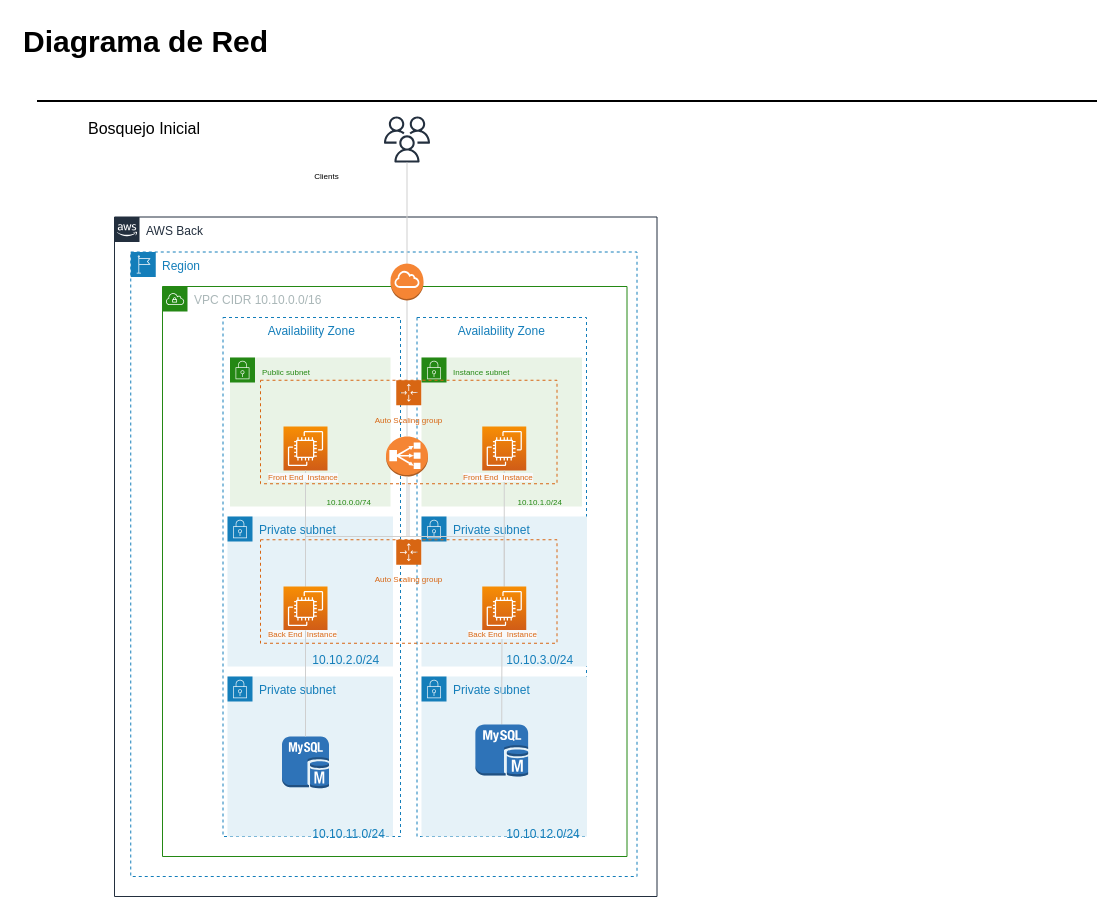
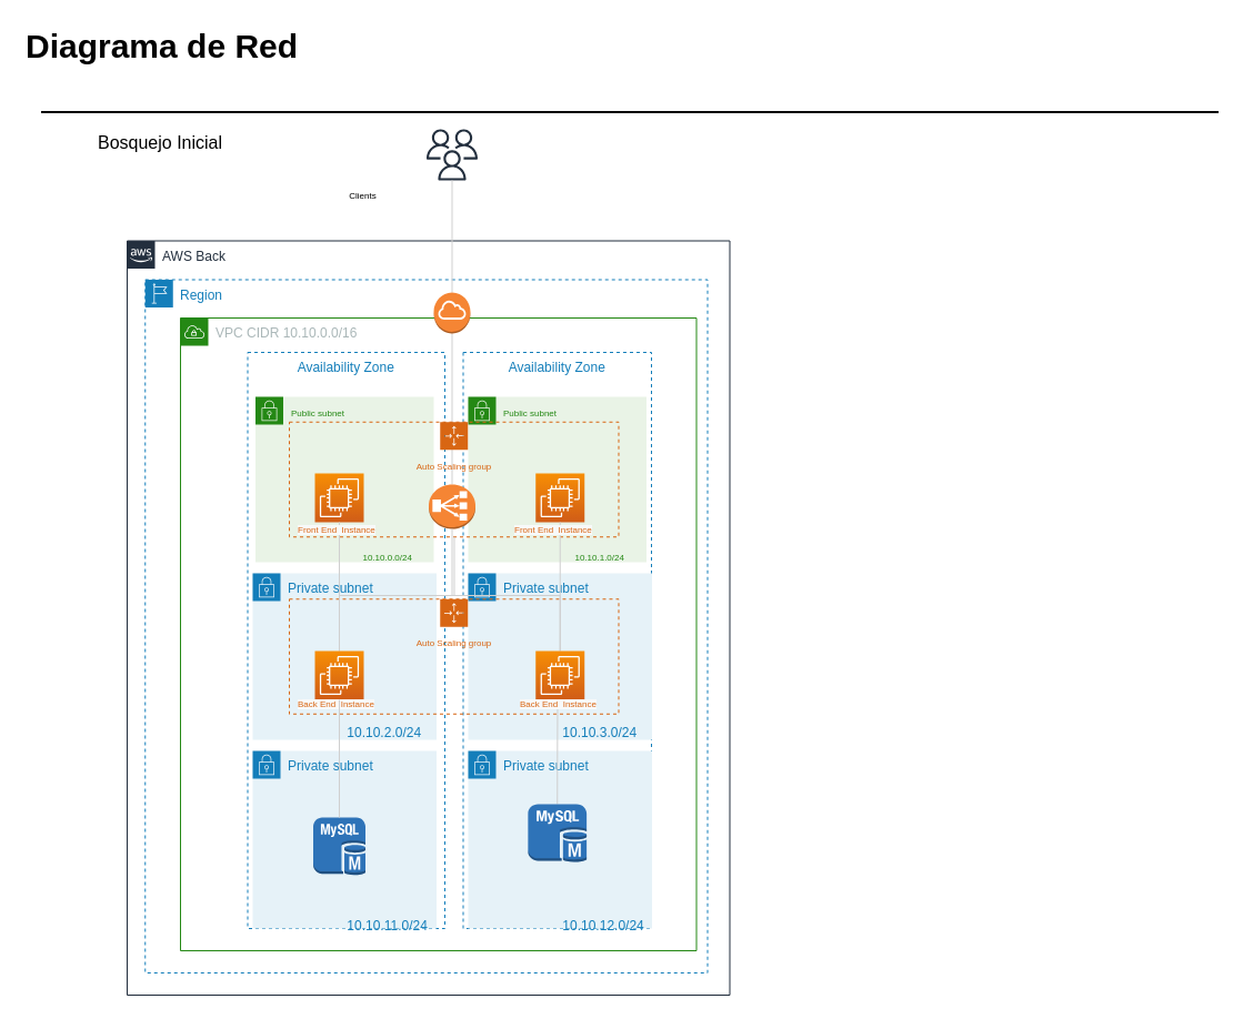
  <mxCell id="0" />
  <mxCell id="1" parent="0" />
  <mxCell id="2" value="Diagrama de Red" style="text;html=1;resizable=0;points=[];autosize=1;align=left;verticalAlign=top;spacingTop=-4;fontSize=30;fontStyle=1" parent="1" vertex="1"><mxGeometry x="20.5" y="20.5" width="260" height="40" as="geometry" /></mxCell>
  <mxCell id="3" value="Bosquejo Inicial" style="text;html=1;resizable=0;points=[];autosize=1;align=left;verticalAlign=top;spacingTop=-4;fontSize=16;" parent="1" vertex="1"><mxGeometry x="85.5" y="115.5" width="130" height="20" as="geometry" /></mxCell>
  <mxCell id="4" value="" style="line;strokeWidth=2;html=1;fontSize=14;" parent="1" vertex="1"><mxGeometry x="36.5" y="95.5" width="1060" height="10" as="geometry" /></mxCell>
  <mxCell id="5" value="AWS Back" style="points=[[0,0],[0.25,0],[0.5,0],[0.75,0],[1,0],[1,0.25],[1,0.5],[1,0.75],[1,1],[0.75,1],[0.5,1],[0.25,1],[0,1],[0,0.75],[0,0.5],[0,0.25]];outlineConnect=0;gradientColor=none;html=1;whiteSpace=wrap;fontSize=12;fontStyle=0;shape=mxgraph.aws4.group;grIcon=mxgraph.aws4.group_aws_cloud_alt;strokeColor=#232F3E;fillColor=none;verticalAlign=top;align=left;spacingLeft=30;fontColor=#232F3E;dashed=0;" vertex="1" parent="1"><mxGeometry x="114" y="216.5" width="542.5" height="679.5" as="geometry" /></mxCell>
  <mxCell id="6" value="" style="sketch=0;outlineConnect=0;fontColor=#232F3E;gradientColor=none;fillColor=#232F3E;strokeColor=none;dashed=0;verticalLabelPosition=bottom;verticalAlign=top;align=center;html=1;fontSize=12;fontStyle=0;aspect=fixed;pointerEvents=1;shape=mxgraph.aws4.users;" vertex="1" parent="1"><mxGeometry x="383.5" y="116" width="46" height="46" as="geometry" /></mxCell>
  <mxCell id="7" value="Region" style="points=[[0,0],[0.25,0],[0.5,0],[0.75,0],[1,0],[1,0.25],[1,0.5],[1,0.75],[1,1],[0.75,1],[0.5,1],[0.25,1],[0,1],[0,0.75],[0,0.5],[0,0.25]];outlineConnect=0;gradientColor=none;html=1;whiteSpace=wrap;fontSize=12;fontStyle=0;shape=mxgraph.aws4.group;grIcon=mxgraph.aws4.group_region;strokeColor=#147EBA;fillColor=none;verticalAlign=top;align=left;spacingLeft=30;fontColor=#147EBA;dashed=1;" vertex="1" parent="1"><mxGeometry x="130.25" y="251.5" width="506.25" height="624.5" as="geometry" /></mxCell>
  <mxCell id="8" value="VPC CIDR 10.10.0.0/16" style="points=[[0,0],[0.25,0],[0.5,0],[0.75,0],[1,0],[1,0.25],[1,0.5],[1,0.75],[1,1],[0.75,1],[0.5,1],[0.25,1],[0,1],[0,0.75],[0,0.5],[0,0.25]];outlineConnect=0;gradientColor=none;html=1;whiteSpace=wrap;fontSize=12;fontStyle=0;shape=mxgraph.aws4.group;grIcon=mxgraph.aws4.group_vpc;strokeColor=#248814;fillColor=none;verticalAlign=top;align=left;spacingLeft=30;fontColor=#AAB7B8;dashed=0;" vertex="1" parent="1"><mxGeometry x="162" y="286" width="464.5" height="570" as="geometry" /></mxCell>
  <mxCell id="9" value="Availability Zone" style="fillColor=none;strokeColor=#147EBA;dashed=1;verticalAlign=top;fontStyle=0;fontColor=#147EBA;" vertex="1" parent="1"><mxGeometry x="222.5" y="317" width="177.5" height="519" as="geometry" /></mxCell>
  <mxCell id="10" value="Availability Zone" style="fillColor=none;strokeColor=#147EBA;dashed=1;verticalAlign=top;fontStyle=0;fontColor=#147EBA;" vertex="1" parent="1"><mxGeometry x="416.5" y="317" width="169.5" height="519" as="geometry" /></mxCell>
- <mxCell id="11" value="&lt;font style=&quot;font-size: 8px&quot;&gt;Public subnet&lt;br&gt;&lt;br&gt;&lt;br&gt;&lt;br&gt;&lt;br&gt;&lt;br&gt;&lt;br&gt;&lt;br&gt;&lt;br&gt;&lt;span style=&quot;white-space: pre&quot;&gt;&#09;&lt;/span&gt;&lt;span style=&quot;white-space: pre&quot;&gt;&#09;&lt;/span&gt;&lt;span style=&quot;white-space: pre&quot;&gt;&#09;&lt;/span&gt;&amp;nbsp; &amp;nbsp; &amp;nbsp;10.10.0.0/74&lt;br&gt;&lt;/font&gt;" style="points=[[0,0],[0.25,0],[0.5,0],[0.75,0],[1,0],[1,0.25],[1,0.5],[1,0.75],[1,1],[0.75,1],[0.5,1],[0.25,1],[0,1],[0,0.75],[0,0.5],[0,0.25]];outlineConnect=0;gradientColor=none;html=1;whiteSpace=wrap;fontSize=12;fontStyle=0;shape=mxgraph.aws4.group;grIcon=mxgraph.aws4.group_security_group;grStroke=0;strokeColor=#248814;fillColor=#E9F3E6;verticalAlign=top;align=left;spacingLeft=30;fontColor=#248814;dashed=0;" vertex="1" parent="1"><mxGeometry x="229.5" y="357" width="160.5" height="149" as="geometry" /></mxCell>
+ <mxCell id="11" value="&lt;font style=&quot;font-size: 8px&quot;&gt;Public subnet&lt;br&gt;&lt;br&gt;&lt;br&gt;&lt;br&gt;&lt;br&gt;&lt;br&gt;&lt;br&gt;&lt;br&gt;&lt;br&gt;&lt;span style=&quot;white-space: pre&quot;&gt;&#09;&lt;/span&gt;&lt;span style=&quot;white-space: pre&quot;&gt;&#09;&lt;/span&gt;&lt;span style=&quot;white-space: pre&quot;&gt;&#09;&lt;/span&gt;&amp;nbsp; &amp;nbsp; &amp;nbsp;10.10.0.0/24&lt;br&gt;&lt;/font&gt;" style="points=[[0,0],[0.25,0],[0.5,0],[0.75,0],[1,0],[1,0.25],[1,0.5],[1,0.75],[1,1],[0.75,1],[0.5,1],[0.25,1],[0,1],[0,0.75],[0,0.5],[0,0.25]];outlineConnect=0;gradientColor=none;html=1;whiteSpace=wrap;fontSize=12;fontStyle=0;shape=mxgraph.aws4.group;grIcon=mxgraph.aws4.group_security_group;grStroke=0;strokeColor=#248814;fillColor=#E9F3E6;verticalAlign=top;align=left;spacingLeft=30;fontColor=#248814;dashed=0;" vertex="1" parent="1"><mxGeometry x="229.5" y="357" width="160.5" height="149" as="geometry" /></mxCell>
  <mxCell id="12" style="edgeStyle=orthogonalEdgeStyle;rounded=0;orthogonalLoop=1;jettySize=auto;html=1;exitX=0.5;exitY=0;exitDx=0;exitDy=0;exitPerimeter=0;fontSize=8;endArrow=none;endFill=0;strokeColor=#CFCFCF;" edge="1" parent="1" source="14" target="6"><mxGeometry relative="1" as="geometry" /></mxCell>
  <mxCell id="13" style="edgeStyle=orthogonalEdgeStyle;rounded=0;orthogonalLoop=1;jettySize=auto;html=1;exitX=0.5;exitY=1;exitDx=0;exitDy=0;exitPerimeter=0;entryX=0.5;entryY=0;entryDx=0;entryDy=0;entryPerimeter=0;fontSize=8;endArrow=none;endFill=0;strokeColor=#CFCFCF;" edge="1" parent="1" source="14" target="25"><mxGeometry relative="1" as="geometry" /></mxCell>
  <mxCell id="14" value="" style="outlineConnect=0;dashed=0;verticalLabelPosition=bottom;verticalAlign=top;align=center;html=1;shape=mxgraph.aws3.internet_gateway;fillColor=#F58534;gradientColor=none;fontSize=8;" vertex="1" parent="1"><mxGeometry x="390" y="263" width="33" height="37" as="geometry" /></mxCell>
- <mxCell id="15" value="&lt;font style=&quot;font-size: 8px&quot;&gt;Instance subnet&lt;br&gt;&lt;br&gt;&lt;br&gt;&lt;br&gt;&lt;br&gt;&lt;br&gt;&lt;br&gt;&lt;br&gt;&lt;br&gt;&lt;span style=&quot;white-space: pre&quot;&gt;&#09;&lt;/span&gt;&lt;span style=&quot;white-space: pre&quot;&gt;&#09;&lt;/span&gt;&lt;span style=&quot;white-space: pre&quot;&gt;&#09;&lt;/span&gt;&amp;nbsp; &amp;nbsp; &amp;nbsp;10.10.1.0/24&lt;br&gt;&lt;/font&gt;" style="points=[[0,0],[0.25,0],[0.5,0],[0.75,0],[1,0],[1,0.25],[1,0.5],[1,0.75],[1,1],[0.75,1],[0.5,1],[0.25,1],[0,1],[0,0.75],[0,0.5],[0,0.25]];outlineConnect=0;gradientColor=none;html=1;whiteSpace=wrap;fontSize=12;fontStyle=0;shape=mxgraph.aws4.group;grIcon=mxgraph.aws4.group_security_group;grStroke=0;strokeColor=#248814;fillColor=#E9F3E6;verticalAlign=top;align=left;spacingLeft=30;fontColor=#248814;dashed=0;" vertex="1" parent="1"><mxGeometry x="421" y="357" width="160.5" height="149" as="geometry" /></mxCell>
+ <mxCell id="15" value="&lt;font style=&quot;font-size: 8px&quot;&gt;Public subnet&lt;br&gt;&lt;br&gt;&lt;br&gt;&lt;br&gt;&lt;br&gt;&lt;br&gt;&lt;br&gt;&lt;br&gt;&lt;br&gt;&lt;span style=&quot;white-space: pre&quot;&gt;&#09;&lt;/span&gt;&lt;span style=&quot;white-space: pre&quot;&gt;&#09;&lt;/span&gt;&lt;span style=&quot;white-space: pre&quot;&gt;&#09;&lt;/span&gt;&amp;nbsp; &amp;nbsp; &amp;nbsp;10.10.1.0/24&lt;br&gt;&lt;/font&gt;" style="points=[[0,0],[0.25,0],[0.5,0],[0.75,0],[1,0],[1,0.25],[1,0.5],[1,0.75],[1,1],[0.75,1],[0.5,1],[0.25,1],[0,1],[0,0.75],[0,0.5],[0,0.25]];outlineConnect=0;gradientColor=none;html=1;whiteSpace=wrap;fontSize=12;fontStyle=0;shape=mxgraph.aws4.group;grIcon=mxgraph.aws4.group_security_group;grStroke=0;strokeColor=#248814;fillColor=#E9F3E6;verticalAlign=top;align=left;spacingLeft=30;fontColor=#248814;dashed=0;" vertex="1" parent="1"><mxGeometry x="421" y="357" width="160.5" height="149" as="geometry" /></mxCell>
  <mxCell id="16" value="Private subnet&lt;br&gt;&lt;br&gt;&lt;br&gt;&lt;br&gt;&lt;br&gt;&lt;br&gt;&lt;br&gt;&lt;br&gt;&lt;br&gt;&lt;span style=&quot;white-space: pre&quot;&gt;&#09;&lt;/span&gt;&lt;span style=&quot;white-space: pre&quot;&gt;&#09;&lt;/span&gt;10.10.2.0/24" style="points=[[0,0],[0.25,0],[0.5,0],[0.75,0],[1,0],[1,0.25],[1,0.5],[1,0.75],[1,1],[0.75,1],[0.5,1],[0.25,1],[0,1],[0,0.75],[0,0.5],[0,0.25]];outlineConnect=0;gradientColor=none;html=1;whiteSpace=wrap;fontSize=12;fontStyle=0;shape=mxgraph.aws4.group;grIcon=mxgraph.aws4.group_security_group;grStroke=0;strokeColor=#147EBA;fillColor=#E6F2F8;verticalAlign=top;align=left;spacingLeft=30;fontColor=#147EBA;dashed=0;" vertex="1" parent="1"><mxGeometry x="227" y="516" width="165.5" height="150" as="geometry" /></mxCell>
  <mxCell id="17" value="Private subnet&lt;br&gt;&lt;br&gt;&lt;br&gt;&lt;br&gt;&lt;br&gt;&lt;br&gt;&lt;br&gt;&lt;br&gt;&lt;br&gt;&lt;span style=&quot;white-space: pre&quot;&gt;&#09;&lt;/span&gt;&lt;span style=&quot;white-space: pre&quot;&gt;&#09;&lt;/span&gt;10.10.3.0/24" style="points=[[0,0],[0.25,0],[0.5,0],[0.75,0],[1,0],[1,0.25],[1,0.5],[1,0.75],[1,1],[0.75,1],[0.5,1],[0.25,1],[0,1],[0,0.75],[0,0.5],[0,0.25]];outlineConnect=0;gradientColor=none;html=1;whiteSpace=wrap;fontSize=12;fontStyle=0;shape=mxgraph.aws4.group;grIcon=mxgraph.aws4.group_security_group;grStroke=0;strokeColor=#147EBA;fillColor=#E6F2F8;verticalAlign=top;align=left;spacingLeft=30;fontColor=#147EBA;dashed=0;" vertex="1" parent="1"><mxGeometry x="421" y="516" width="165.5" height="150" as="geometry" /></mxCell>
  <mxCell id="18" value="Private subnet&lt;br&gt;&lt;br&gt;&lt;br&gt;&lt;br&gt;&lt;br&gt;&lt;br&gt;&lt;br&gt;&lt;br&gt;&lt;br&gt;&lt;br&gt;&lt;span style=&quot;white-space: pre&quot;&gt;&#09;&lt;/span&gt;&lt;span style=&quot;white-space: pre&quot;&gt;&#09;&lt;/span&gt;10.10.11.0/24" style="points=[[0,0],[0.25,0],[0.5,0],[0.75,0],[1,0],[1,0.25],[1,0.5],[1,0.75],[1,1],[0.75,1],[0.5,1],[0.25,1],[0,1],[0,0.75],[0,0.5],[0,0.25]];outlineConnect=0;gradientColor=none;html=1;whiteSpace=wrap;fontSize=12;fontStyle=0;shape=mxgraph.aws4.group;grIcon=mxgraph.aws4.group_security_group;grStroke=0;strokeColor=#147EBA;fillColor=#E6F2F8;verticalAlign=top;align=left;spacingLeft=30;fontColor=#147EBA;dashed=0;" vertex="1" parent="1"><mxGeometry x="227" y="676" width="165.5" height="160" as="geometry" /></mxCell>
  <mxCell id="19" value="Private subnet&lt;br&gt;&lt;br&gt;&lt;br&gt;&lt;br&gt;&lt;br&gt;&lt;br&gt;&lt;br&gt;&lt;br&gt;&lt;br&gt;&lt;br&gt;&lt;span style=&quot;white-space: pre&quot;&gt;&#09;&lt;/span&gt;&lt;span style=&quot;white-space: pre&quot;&gt;&#09;&lt;/span&gt;10.10.12.0/24" style="points=[[0,0],[0.25,0],[0.5,0],[0.75,0],[1,0],[1,0.25],[1,0.5],[1,0.75],[1,1],[0.75,1],[0.5,1],[0.25,1],[0,1],[0,0.75],[0,0.5],[0,0.25]];outlineConnect=0;gradientColor=none;html=1;whiteSpace=wrap;fontSize=12;fontStyle=0;shape=mxgraph.aws4.group;grIcon=mxgraph.aws4.group_security_group;grStroke=0;strokeColor=#147EBA;fillColor=#E6F2F8;verticalAlign=top;align=left;spacingLeft=30;fontColor=#147EBA;dashed=0;" vertex="1" parent="1"><mxGeometry x="421" y="676" width="165.5" height="160" as="geometry" /></mxCell>
  <mxCell id="20" value="&lt;font style=&quot;font-size: 8px&quot;&gt;Auto Scaling group&lt;/font&gt;" style="points=[[0,0],[0.25,0],[0.5,0],[0.75,0],[1,0],[1,0.25],[1,0.5],[1,0.75],[1,1],[0.75,1],[0.5,1],[0.25,1],[0,1],[0,0.75],[0,0.5],[0,0.25]];outlineConnect=0;gradientColor=none;html=1;whiteSpace=wrap;fontSize=12;fontStyle=0;shape=mxgraph.aws4.groupCenter;grIcon=mxgraph.aws4.group_auto_scaling_group;grStroke=1;strokeColor=#D86613;fillColor=none;verticalAlign=top;align=center;fontColor=#D86613;dashed=1;spacingTop=25;" vertex="1" parent="1"><mxGeometry x="260" y="379.75" width="296.5" height="103.5" as="geometry" /></mxCell>
  <mxCell id="21" value="&lt;font style=&quot;font-size: 8px&quot;&gt;Auto Scaling group&lt;/font&gt;" style="points=[[0,0],[0.25,0],[0.5,0],[0.75,0],[1,0],[1,0.25],[1,0.5],[1,0.75],[1,1],[0.75,1],[0.5,1],[0.25,1],[0,1],[0,0.75],[0,0.5],[0,0.25]];outlineConnect=0;gradientColor=none;html=1;whiteSpace=wrap;fontSize=12;fontStyle=0;shape=mxgraph.aws4.groupCenter;grIcon=mxgraph.aws4.group_auto_scaling_group;grStroke=1;strokeColor=#D86613;fillColor=none;verticalAlign=top;align=center;fontColor=#D86613;dashed=1;spacingTop=25;" vertex="1" parent="1"><mxGeometry x="260" y="539.25" width="296.5" height="103.5" as="geometry" /></mxCell>
  <mxCell id="22" value="" style="outlineConnect=0;dashed=0;verticalLabelPosition=bottom;verticalAlign=top;align=center;html=1;shape=mxgraph.aws3.mysql_db_instance;fillColor=#2E73B8;gradientColor=none;fontSize=8;" vertex="1" parent="1"><mxGeometry x="281.5" y="736" width="47" height="52" as="geometry" /></mxCell>
  <mxCell id="23" style="edgeStyle=orthogonalEdgeStyle;rounded=0;orthogonalLoop=1;jettySize=auto;html=1;exitX=0.5;exitY=0;exitDx=0;exitDy=0;exitPerimeter=0;fontSize=8;endArrow=none;endFill=0;strokeColor=#CFCFCF;entryX=0.442;entryY=0.663;entryDx=0;entryDy=0;entryPerimeter=0;" edge="1" parent="1" source="24" target="37"><mxGeometry relative="1" as="geometry"><mxPoint x="501.5" y="646" as="targetPoint" /></mxGeometry></mxCell>
  <mxCell id="24" value="" style="outlineConnect=0;dashed=0;verticalLabelPosition=bottom;verticalAlign=top;align=center;html=1;shape=mxgraph.aws3.mysql_db_instance;fillColor=#2E73B8;gradientColor=none;fontSize=8;" vertex="1" parent="1"><mxGeometry x="474.88" y="724" width="52.75" height="52.25" as="geometry" /></mxCell>
  <mxCell id="25" value="" style="outlineConnect=0;dashed=0;verticalLabelPosition=bottom;verticalAlign=top;align=center;html=1;shape=mxgraph.aws3.classic_load_balancer;fillColor=#F58534;gradientColor=none;fontSize=8;" vertex="1" parent="1"><mxGeometry x="385.5" y="436" width="42" height="40" as="geometry" /></mxCell>
  <mxCell id="26" value="" style="sketch=0;points=[[0,0,0],[0.25,0,0],[0.5,0,0],[0.75,0,0],[1,0,0],[0,1,0],[0.25,1,0],[0.5,1,0],[0.75,1,0],[1,1,0],[0,0.25,0],[0,0.5,0],[0,0.75,0],[1,0.25,0],[1,0.5,0],[1,0.75,0]];outlineConnect=0;fontColor=#232F3E;gradientColor=#F78E04;gradientDirection=north;fillColor=#D05C17;strokeColor=#ffffff;dashed=0;verticalLabelPosition=bottom;verticalAlign=top;align=center;html=1;fontSize=12;fontStyle=0;aspect=fixed;shape=mxgraph.aws4.resourceIcon;resIcon=mxgraph.aws4.ec2;" vertex="1" parent="1"><mxGeometry x="283" y="426" width="44" height="44" as="geometry" /></mxCell>
  <mxCell id="27" value="" style="sketch=0;points=[[0,0,0],[0.25,0,0],[0.5,0,0],[0.75,0,0],[1,0,0],[0,1,0],[0.25,1,0],[0.5,1,0],[0.75,1,0],[1,1,0],[0,0.25,0],[0,0.5,0],[0,0.75,0],[1,0.25,0],[1,0.5,0],[1,0.75,0]];outlineConnect=0;fontColor=#232F3E;gradientColor=#F78E04;gradientDirection=north;fillColor=#D05C17;strokeColor=#ffffff;dashed=0;verticalLabelPosition=bottom;verticalAlign=top;align=center;html=1;fontSize=12;fontStyle=0;aspect=fixed;shape=mxgraph.aws4.resourceIcon;resIcon=mxgraph.aws4.ec2;" vertex="1" parent="1"><mxGeometry x="481.75" y="426" width="44" height="44" as="geometry" /></mxCell>
  <mxCell id="28" style="edgeStyle=orthogonalEdgeStyle;rounded=0;orthogonalLoop=1;jettySize=auto;html=1;exitX=0.5;exitY=0;exitDx=0;exitDy=0;exitPerimeter=0;fontSize=8;endArrow=none;endFill=0;strokeColor=#CFCFCF;" edge="1" parent="1" source="30" target="26"><mxGeometry relative="1" as="geometry" /></mxCell>
  <mxCell id="29" style="edgeStyle=orthogonalEdgeStyle;rounded=0;orthogonalLoop=1;jettySize=auto;html=1;exitX=0.5;exitY=0;exitDx=0;exitDy=0;exitPerimeter=0;fontSize=8;endArrow=none;endFill=0;strokeColor=#CFCFCF;" edge="1" parent="1" source="30" target="20"><mxGeometry relative="1" as="geometry"><Array as="points"><mxPoint x="305.5" y="536" /><mxPoint x="408.5" y="536" /></Array></mxGeometry></mxCell>
  <mxCell id="30" value="" style="sketch=0;points=[[0,0,0],[0.25,0,0],[0.5,0,0],[0.75,0,0],[1,0,0],[0,1,0],[0.25,1,0],[0.5,1,0],[0.75,1,0],[1,1,0],[0,0.25,0],[0,0.5,0],[0,0.75,0],[1,0.25,0],[1,0.5,0],[1,0.75,0]];outlineConnect=0;fontColor=#232F3E;gradientColor=#F78E04;gradientDirection=north;fillColor=#D05C17;strokeColor=#ffffff;dashed=0;verticalLabelPosition=bottom;verticalAlign=top;align=center;html=1;fontSize=12;fontStyle=0;aspect=fixed;shape=mxgraph.aws4.resourceIcon;resIcon=mxgraph.aws4.ec2;" vertex="1" parent="1"><mxGeometry x="283" y="586" width="44" height="44" as="geometry" /></mxCell>
  <mxCell id="31" style="edgeStyle=orthogonalEdgeStyle;rounded=0;orthogonalLoop=1;jettySize=auto;html=1;exitX=0.5;exitY=0;exitDx=0;exitDy=0;exitPerimeter=0;fontSize=8;endArrow=none;endFill=0;strokeColor=#CFCFCF;" edge="1" parent="1" source="33" target="27"><mxGeometry relative="1" as="geometry" /></mxCell>
  <mxCell id="32" style="edgeStyle=orthogonalEdgeStyle;rounded=0;orthogonalLoop=1;jettySize=auto;html=1;exitX=0.5;exitY=0;exitDx=0;exitDy=0;exitPerimeter=0;entryX=0.5;entryY=1;entryDx=0;entryDy=0;entryPerimeter=0;fontSize=8;endArrow=none;endFill=0;strokeColor=#CFCFCF;" edge="1" parent="1" source="33" target="25"><mxGeometry relative="1" as="geometry"><Array as="points"><mxPoint x="503.5" y="536" /><mxPoint x="406.5" y="536" /></Array></mxGeometry></mxCell>
  <mxCell id="33" value="" style="sketch=0;points=[[0,0,0],[0.25,0,0],[0.5,0,0],[0.75,0,0],[1,0,0],[0,1,0],[0.25,1,0],[0.5,1,0],[0.75,1,0],[1,1,0],[0,0.25,0],[0,0.5,0],[0,0.75,0],[1,0.25,0],[1,0.5,0],[1,0.75,0]];outlineConnect=0;fontColor=#232F3E;gradientColor=#F78E04;gradientDirection=north;fillColor=#D05C17;strokeColor=#ffffff;dashed=0;verticalLabelPosition=bottom;verticalAlign=top;align=center;html=1;fontSize=12;fontStyle=0;aspect=fixed;shape=mxgraph.aws4.resourceIcon;resIcon=mxgraph.aws4.ec2;" vertex="1" parent="1"><mxGeometry x="481.75" y="586" width="44" height="44" as="geometry" /></mxCell>
  <mxCell id="34" value="&lt;span style=&quot;color: rgb(216 , 102 , 19) ; font-family: &amp;#34;helvetica&amp;#34; ; font-size: 8px ; font-style: normal ; font-weight: 400 ; letter-spacing: normal ; text-align: center ; text-indent: 0px ; text-transform: none ; word-spacing: 0px ; background-color: rgb(248 , 249 , 250) ; display: inline ; float: none&quot;&gt;Front End&amp;nbsp; Instance&lt;/span&gt;" style="text;whiteSpace=wrap;html=1;fontSize=8;" vertex="1" parent="1"><mxGeometry x="266.25" y="466" width="80.25" height="20" as="geometry" /></mxCell>
  <mxCell id="35" value="&lt;span style=&quot;color: rgb(216 , 102 , 19) ; font-family: &amp;#34;helvetica&amp;#34; ; font-size: 8px ; font-style: normal ; font-weight: 400 ; letter-spacing: normal ; text-align: center ; text-indent: 0px ; text-transform: none ; word-spacing: 0px ; background-color: rgb(248 , 249 , 250) ; display: inline ; float: none&quot;&gt;Front End&amp;nbsp; Instance&lt;/span&gt;" style="text;whiteSpace=wrap;html=1;fontSize=8;" vertex="1" parent="1"><mxGeometry x="461.13" y="466" width="80.25" height="20" as="geometry" /></mxCell>
  <mxCell id="36" value="&lt;span style=&quot;color: rgb(216 , 102 , 19) ; font-family: &amp;#34;helvetica&amp;#34; ; font-size: 8px ; font-style: normal ; font-weight: 400 ; letter-spacing: normal ; text-align: center ; text-indent: 0px ; text-transform: none ; word-spacing: 0px ; background-color: rgb(248 , 249 , 250) ; display: inline ; float: none&quot;&gt;Back End&amp;nbsp; Instance&lt;/span&gt;" style="text;whiteSpace=wrap;html=1;fontSize=8;" vertex="1" parent="1"><mxGeometry x="266.25" y="622.75" width="80.25" height="20" as="geometry" /></mxCell>
  <mxCell id="37" value="&lt;span style=&quot;color: rgb(216 , 102 , 19) ; font-family: &amp;#34;helvetica&amp;#34; ; font-size: 8px ; font-style: normal ; font-weight: 400 ; letter-spacing: normal ; text-align: center ; text-indent: 0px ; text-transform: none ; word-spacing: 0px ; background-color: rgb(248 , 249 , 250) ; display: inline ; float: none&quot;&gt;Back End&amp;nbsp; Instance&lt;/span&gt;" style="text;whiteSpace=wrap;html=1;fontSize=8;" vertex="1" parent="1"><mxGeometry x="466" y="622.75" width="80.25" height="20" as="geometry" /></mxCell>
  <mxCell id="38" style="edgeStyle=orthogonalEdgeStyle;rounded=0;orthogonalLoop=1;jettySize=auto;html=1;exitX=0.5;exitY=0;exitDx=0;exitDy=0;exitPerimeter=0;fontSize=8;endArrow=none;endFill=0;strokeColor=#CFCFCF;" edge="1" parent="1" source="22" target="30"><mxGeometry relative="1" as="geometry"><mxPoint x="511.255" y="734" as="sourcePoint" /><mxPoint x="511.47" y="646.01" as="targetPoint" /></mxGeometry></mxCell>
  <mxCell id="39" value="Clients" style="text;html=1;align=center;verticalAlign=middle;resizable=0;points=[];autosize=1;strokeColor=none;fillColor=none;fontSize=8;" vertex="1" parent="1"><mxGeometry x="305.5" y="166" width="40" height="20" as="geometry" /></mxCell>
